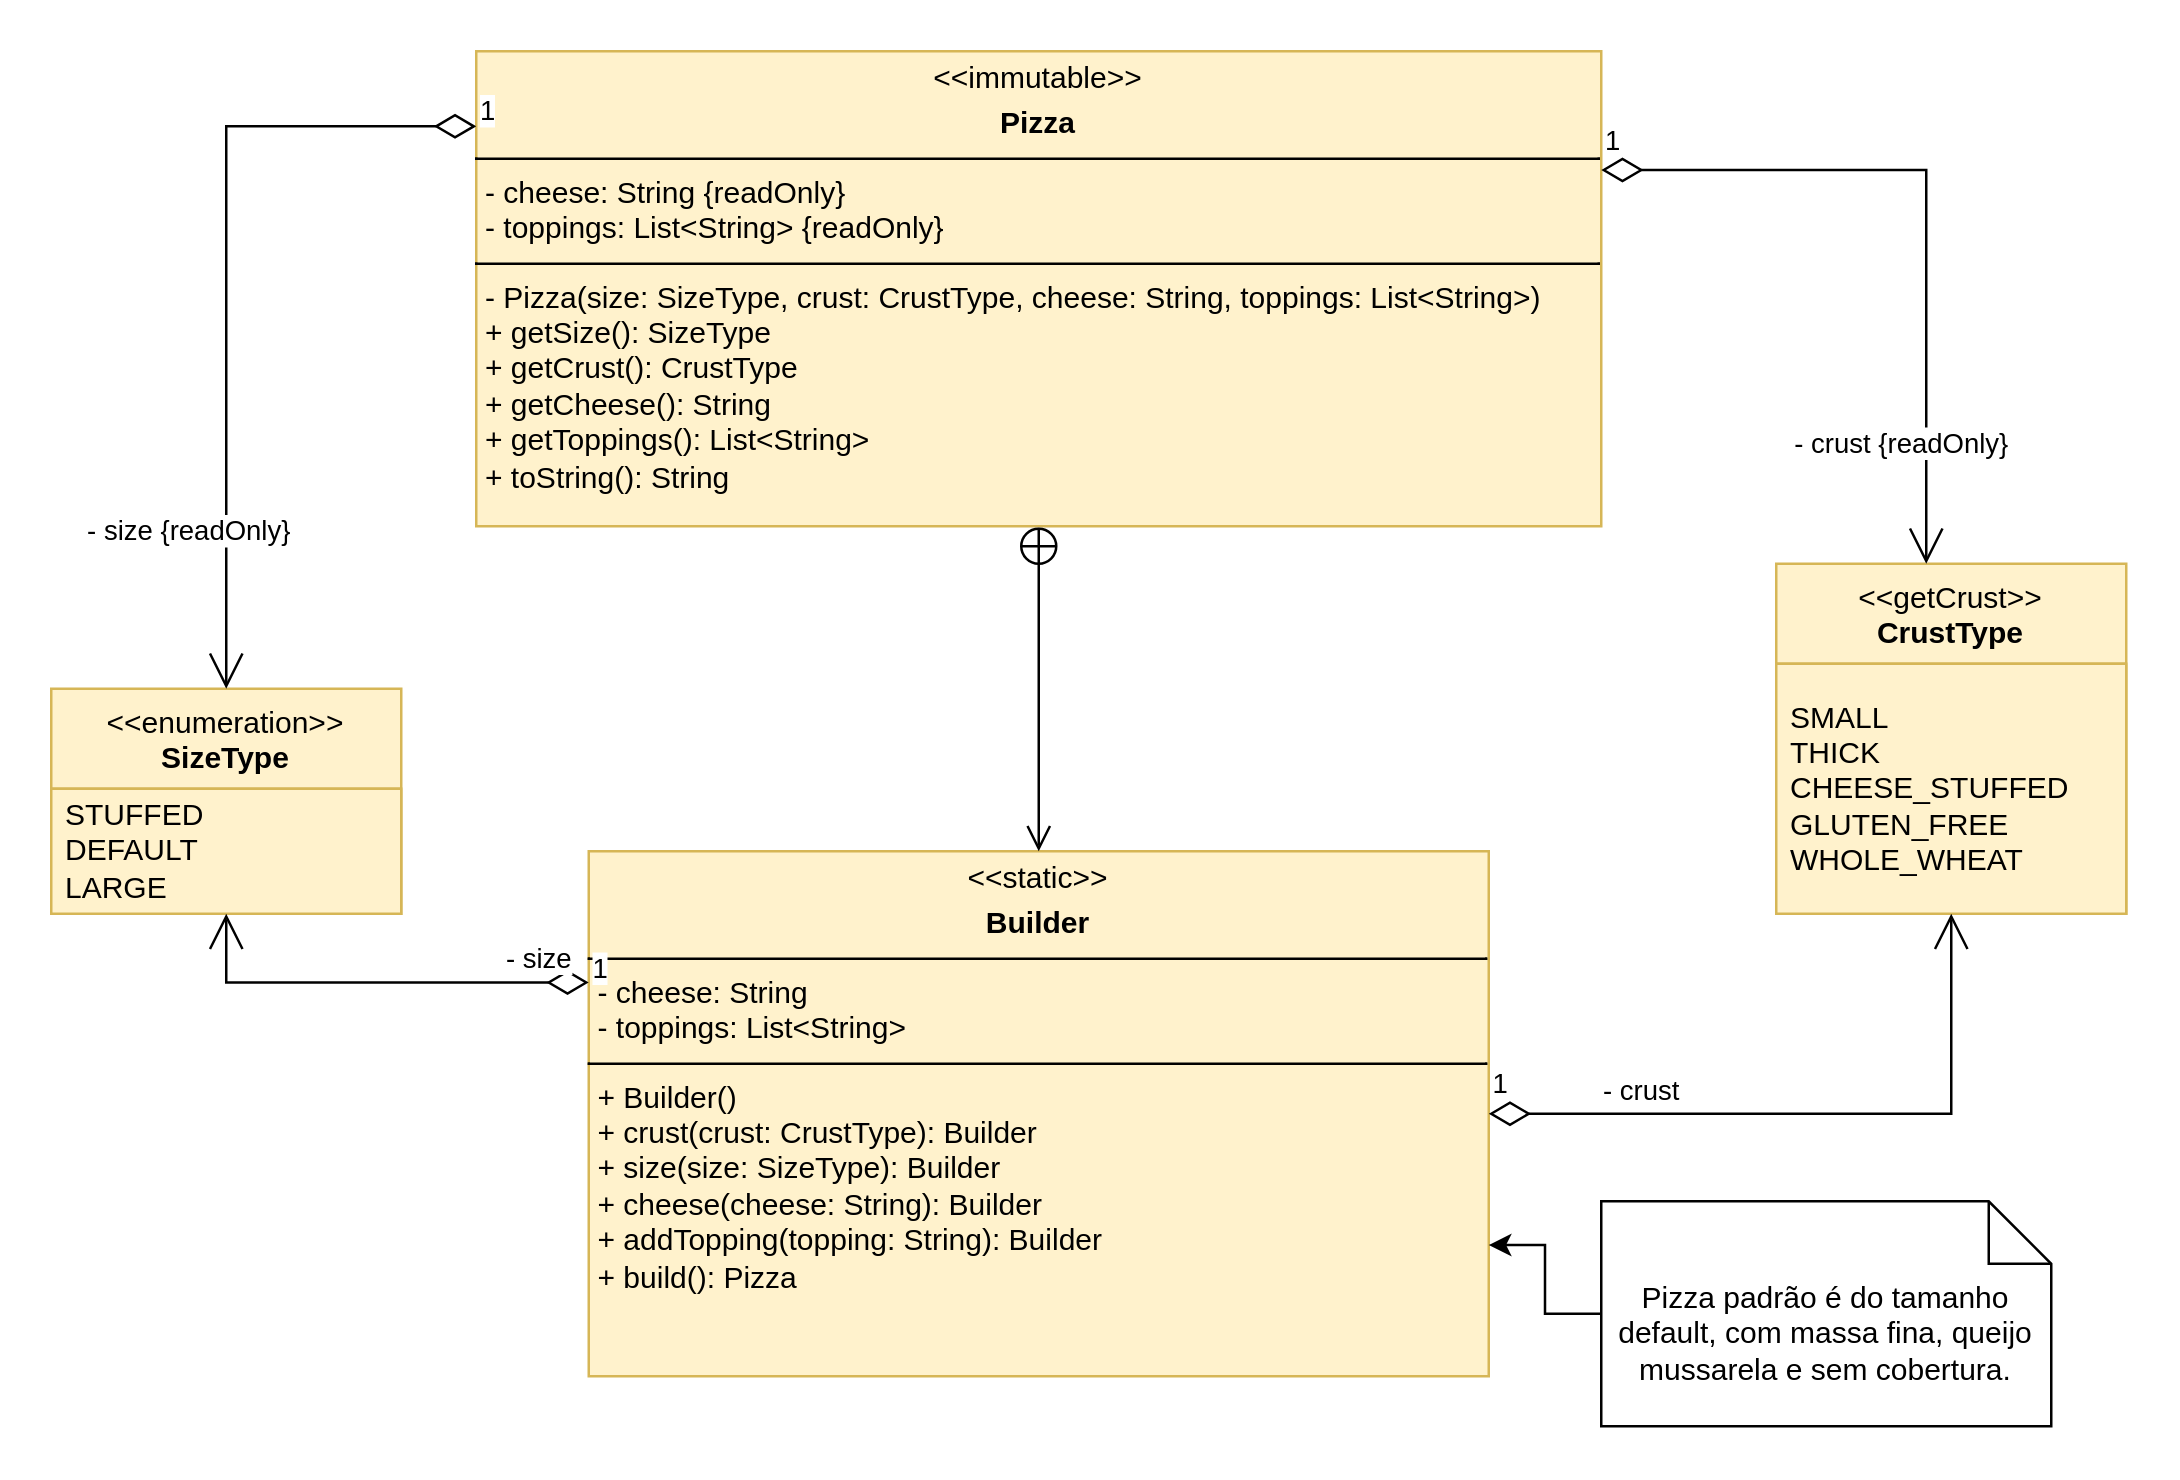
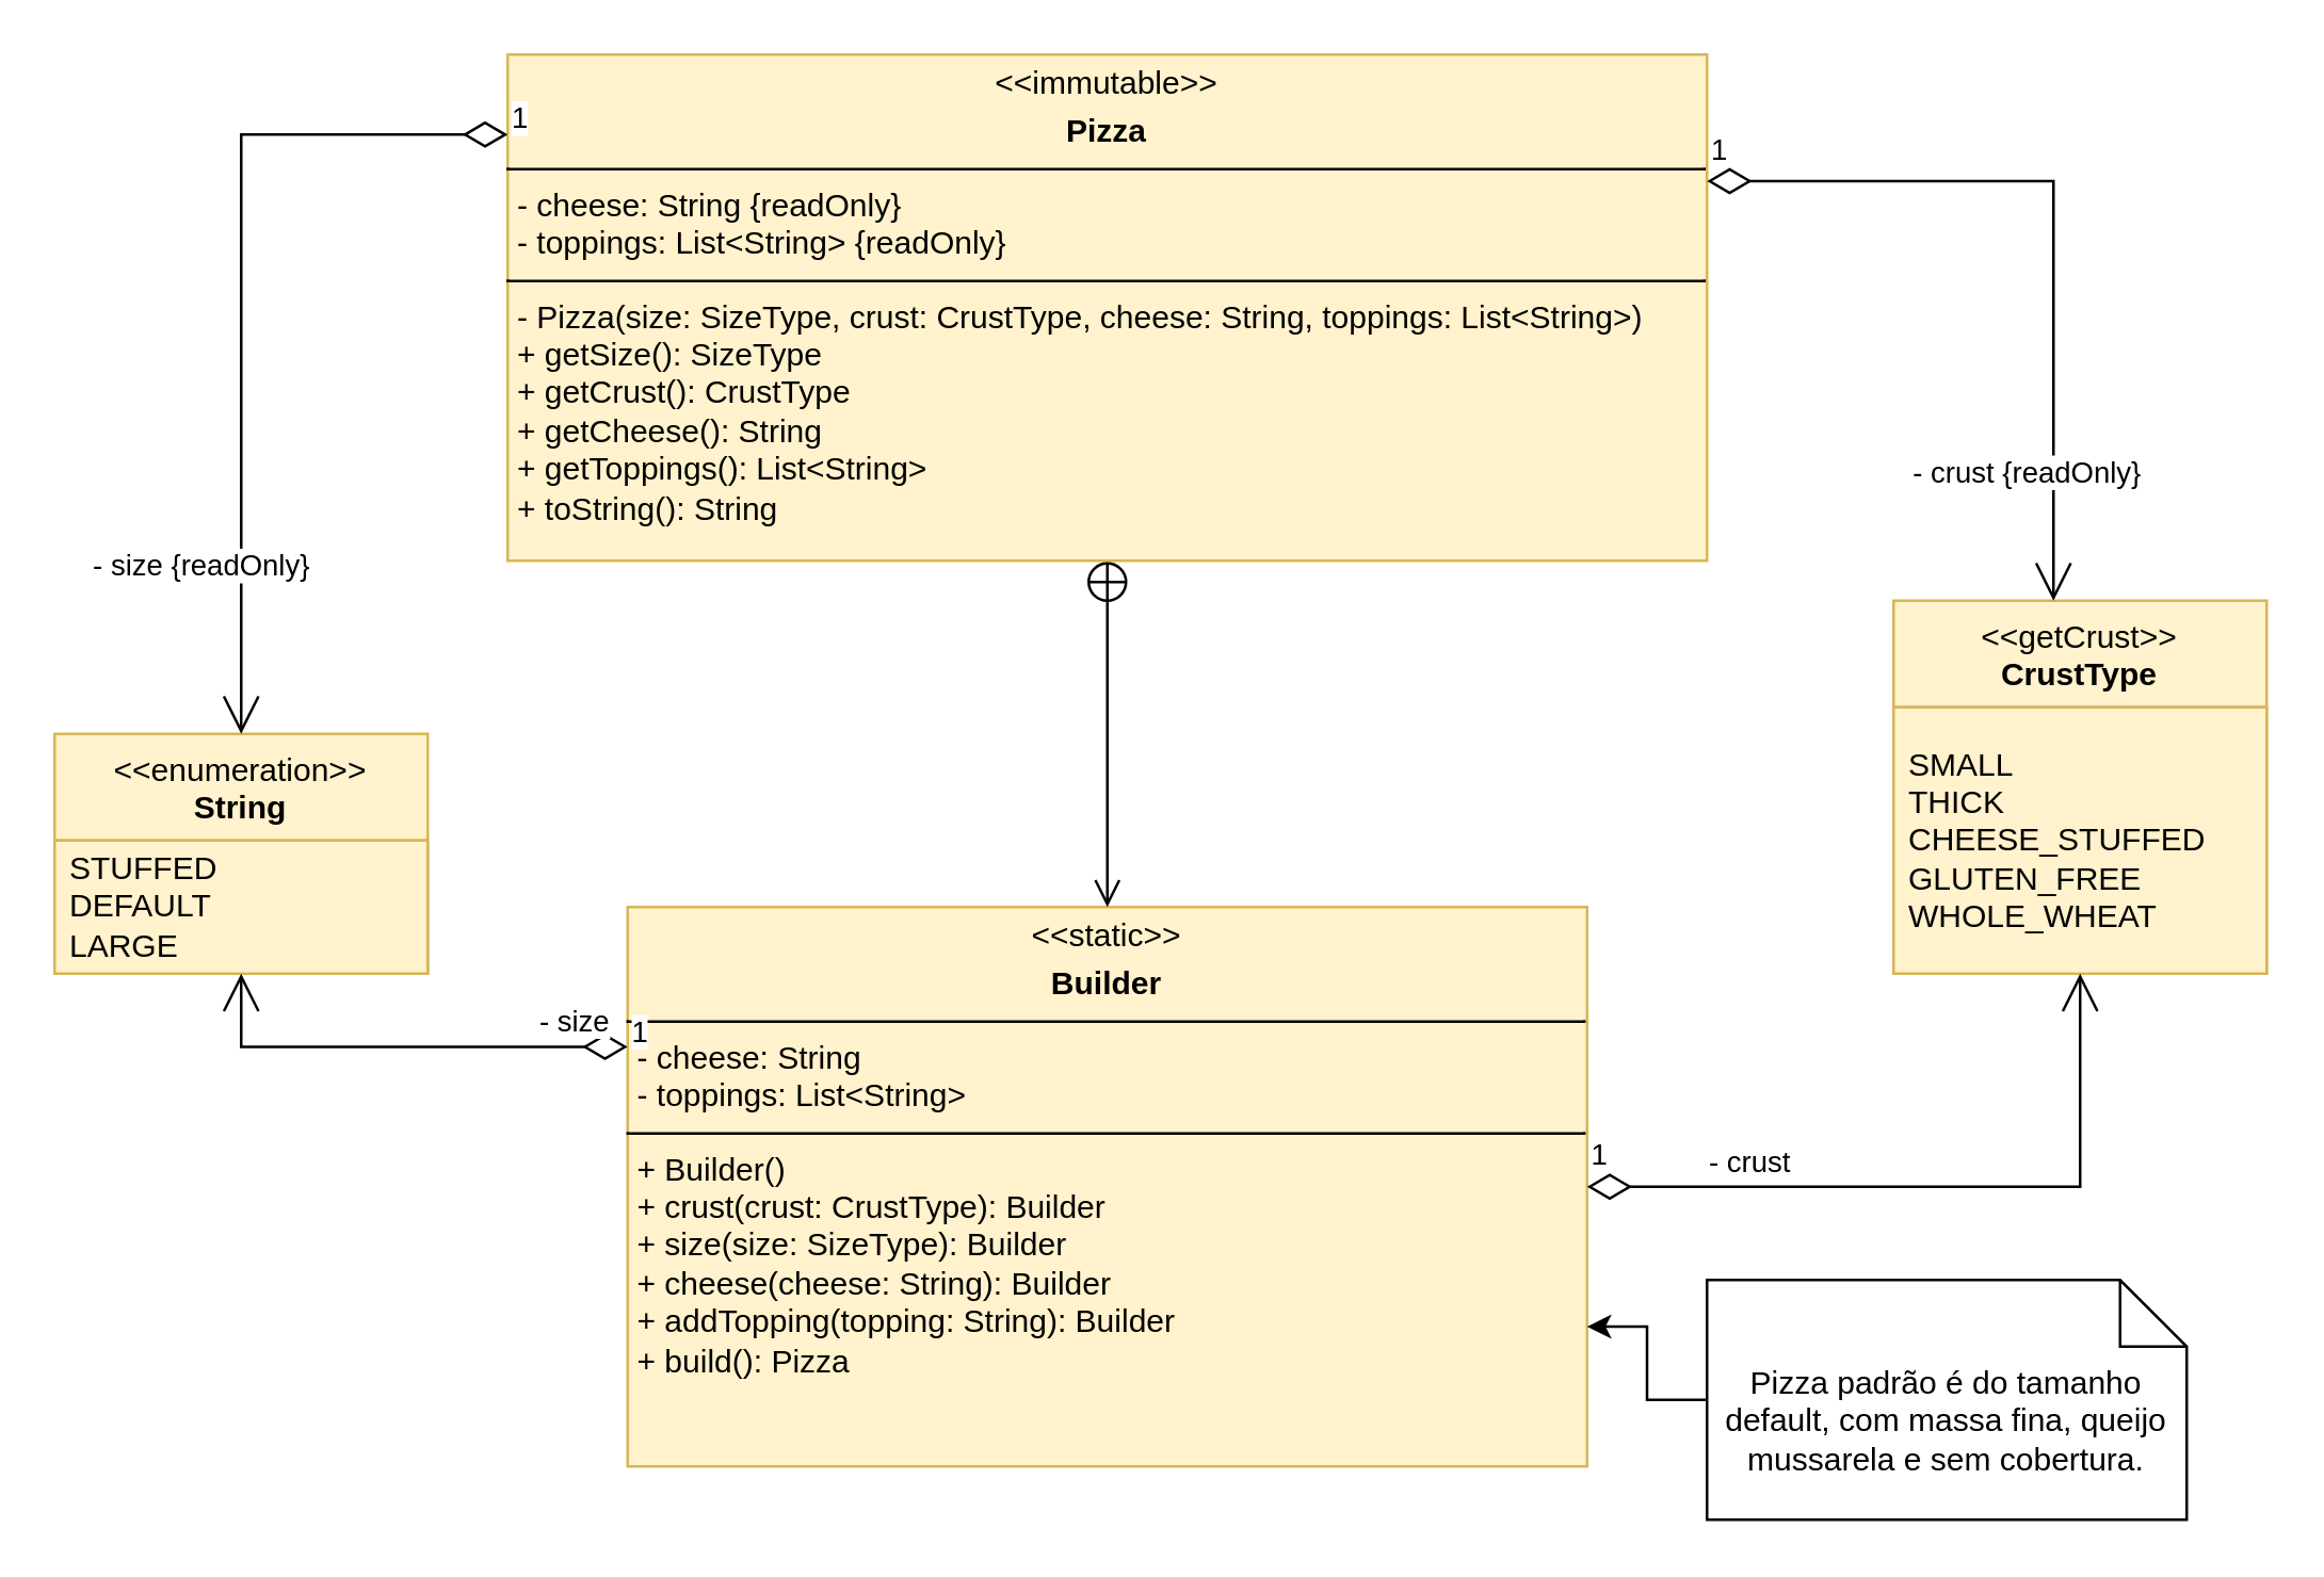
  <mxCell id="0" />
  <mxCell id="1" parent="0" />
  <mxCell id="2" value="&lt;p style=&quot;margin:0px;margin-top:4px;text-align:center;&quot;&gt;&amp;lt;&amp;lt;immutable&amp;gt;&amp;gt;&lt;b&gt;&lt;br&gt;&lt;/b&gt;&lt;/p&gt;&lt;p style=&quot;margin:0px;margin-top:4px;text-align:center;&quot;&gt;&lt;b&gt;Pizza&lt;/b&gt;&lt;/p&gt;&lt;hr size=&quot;1&quot; style=&quot;border-style:solid;&quot;&gt;&lt;p style=&quot;margin:0px;margin-left:4px;&quot;&gt;- cheese: String {readOnly}&lt;br&gt;&lt;/p&gt;&lt;p style=&quot;margin:0px;margin-left:4px;&quot;&gt;- toppings: List&amp;lt;String&amp;gt; {readOnly}&lt;/p&gt;&lt;hr size=&quot;1&quot; style=&quot;border-style:solid;&quot;&gt;&lt;p style=&quot;margin:0px;margin-left:4px;&quot;&gt;- Pizza(size: SizeType, crust: CrustType, cheese: String, toppings: List&amp;lt;String&amp;gt;)&lt;/p&gt;&lt;p style=&quot;margin:0px;margin-left:4px;&quot;&gt;+ getSize(): SizeType&lt;/p&gt;&lt;p style=&quot;margin:0px;margin-left:4px;&quot;&gt;+ getCrust(): CrustType&lt;/p&gt;&lt;p style=&quot;margin:0px;margin-left:4px;&quot;&gt;+ getCheese(): String&lt;/p&gt;&lt;p style=&quot;margin:0px;margin-left:4px;&quot;&gt;+ getToppings(): List&amp;lt;String&amp;gt;&lt;/p&gt;&lt;p style=&quot;margin:0px;margin-left:4px;&quot;&gt;+ toString(): String&lt;br&gt;&lt;/p&gt;" style="verticalAlign=top;align=left;overflow=fill;html=1;whiteSpace=wrap;fillColor=#fff2cc;strokeColor=#d6b656;" vertex="1" parent="1"><mxGeometry x="190" y="20" width="450" height="190" as="geometry" /></mxCell>
- <mxCell id="3" value="&lt;div&gt;&amp;lt;&amp;lt;enumeration&amp;gt;&amp;gt;&lt;b&gt;&lt;br&gt;&lt;/b&gt;&lt;/div&gt;&lt;div&gt;&lt;b&gt;SizeType&lt;/b&gt;&lt;/div&gt;" style="swimlane;fontStyle=0;align=center;verticalAlign=top;childLayout=stackLayout;horizontal=1;startSize=40;horizontalStack=0;resizeParent=1;resizeParentMax=0;resizeLast=0;collapsible=0;marginBottom=0;html=1;whiteSpace=wrap;fillColor=#fff2cc;strokeColor=#d6b656;" vertex="1" parent="1"><mxGeometry x="20" y="275" width="140" height="90" as="geometry" /></mxCell>
+ <mxCell id="3" value="&lt;div&gt;&amp;lt;&amp;lt;enumeration&amp;gt;&amp;gt;&lt;b&gt;&lt;br&gt;&lt;/b&gt;&lt;/div&gt;&lt;div&gt;&lt;b&gt;String&lt;/b&gt;&lt;/div&gt;" style="swimlane;fontStyle=0;align=center;verticalAlign=top;childLayout=stackLayout;horizontal=1;startSize=40;horizontalStack=0;resizeParent=1;resizeParentMax=0;resizeLast=0;collapsible=0;marginBottom=0;html=1;whiteSpace=wrap;fillColor=#fff2cc;strokeColor=#d6b656;" vertex="1" parent="1"><mxGeometry x="20" y="275" width="140" height="90" as="geometry" /></mxCell>
  <mxCell id="4" value="&lt;div&gt;STUFFED&lt;/div&gt;&lt;div&gt;DEFAULT&lt;/div&gt;&lt;div&gt;LARGE&lt;/div&gt;" style="text;html=1;strokeColor=#d6b656;fillColor=#fff2cc;align=left;verticalAlign=middle;spacingLeft=4;spacingRight=4;overflow=hidden;rotatable=0;points=[[0,0.5],[1,0.5]];portConstraint=eastwest;whiteSpace=wrap;" vertex="1" parent="3"><mxGeometry y="40" width="140" height="50" as="geometry" /></mxCell>
  <mxCell id="5" value="&amp;lt;&amp;lt;getCrust&amp;gt;&amp;gt;&lt;br&gt;&lt;b&gt;CrustType&lt;/b&gt;" style="swimlane;fontStyle=0;align=center;verticalAlign=top;childLayout=stackLayout;horizontal=1;startSize=40;horizontalStack=0;resizeParent=1;resizeParentMax=0;resizeLast=0;collapsible=0;marginBottom=0;html=1;whiteSpace=wrap;fillColor=#fff2cc;strokeColor=#d6b656;" vertex="1" parent="1"><mxGeometry x="710" y="225" width="140" height="140" as="geometry" /></mxCell>
  <mxCell id="6" value="&lt;div&gt;SMALL&lt;/div&gt;&lt;div&gt;THICK&lt;/div&gt;&lt;div&gt;CHEESE_STUFFED&lt;/div&gt;&lt;div&gt;GLUTEN_FREE&lt;/div&gt;&lt;div&gt;WHOLE_WHEAT&lt;br&gt;&lt;/div&gt;" style="text;html=1;strokeColor=#d6b656;fillColor=#fff2cc;align=left;verticalAlign=middle;spacingLeft=4;spacingRight=4;overflow=hidden;rotatable=0;points=[[0,0.5],[1,0.5]];portConstraint=eastwest;whiteSpace=wrap;" vertex="1" parent="5"><mxGeometry y="40" width="140" height="100" as="geometry" /></mxCell>
  <mxCell id="7" value="1" style="endArrow=open;html=1;endSize=12;startArrow=diamondThin;startSize=14;startFill=0;edgeStyle=orthogonalEdgeStyle;align=left;verticalAlign=bottom;rounded=0;exitX=1;exitY=0.25;exitDx=0;exitDy=0;" edge="1" parent="1" source="2" target="5"><mxGeometry x="-1" y="3" relative="1" as="geometry"><mxPoint x="460" y="70" as="sourcePoint" /><mxPoint x="620" y="70" as="targetPoint" /><Array as="points"><mxPoint x="770" y="68" /></Array></mxGeometry></mxCell>
  <mxCell id="8" value="- crust {readOnly}" style="edgeLabel;html=1;align=center;verticalAlign=middle;resizable=0;points=[];" vertex="1" connectable="0" parent="7"><mxGeometry x="0.75" y="-2" relative="1" as="geometry"><mxPoint x="-9" y="-13" as="offset" /></mxGeometry></mxCell>
  <mxCell id="9" value="1" style="endArrow=open;html=1;endSize=12;startArrow=diamondThin;startSize=14;startFill=0;edgeStyle=orthogonalEdgeStyle;align=left;verticalAlign=bottom;rounded=0;entryX=0.5;entryY=0;entryDx=0;entryDy=0;exitX=0;exitY=0.158;exitDx=0;exitDy=0;exitPerimeter=0;" edge="1" parent="1" source="2" target="3"><mxGeometry x="-1" y="3" relative="1" as="geometry"><mxPoint x="90" y="30" as="sourcePoint" /><mxPoint x="620" y="70" as="targetPoint" /></mxGeometry></mxCell>
  <mxCell id="10" value="- size {readOnly}" style="edgeLabel;html=1;align=center;verticalAlign=middle;resizable=0;points=[];" vertex="1" connectable="0" parent="9"><mxGeometry x="0.688" relative="1" as="geometry"><mxPoint x="-16" y="-12" as="offset" /></mxGeometry></mxCell>
  <mxCell id="11" value="&lt;p style=&quot;margin:0px;margin-top:4px;text-align:center;&quot;&gt;&amp;lt;&amp;lt;static&amp;gt;&amp;gt;&lt;b&gt;&lt;br&gt;&lt;/b&gt;&lt;/p&gt;&lt;p style=&quot;margin:0px;margin-top:4px;text-align:center;&quot;&gt;&lt;b&gt;Builder&lt;/b&gt;&lt;/p&gt;&lt;hr size=&quot;1&quot; style=&quot;border-style:solid;&quot;&gt;&lt;p style=&quot;margin:0px;margin-left:4px;&quot;&gt;- cheese: String&lt;br&gt;&lt;/p&gt;&lt;p style=&quot;margin:0px;margin-left:4px;&quot;&gt;- toppings: List&amp;lt;String&amp;gt;&lt;br&gt;&lt;/p&gt;&lt;p style=&quot;margin:0px;margin-left:4px;&quot;&gt;&lt;/p&gt;&lt;hr size=&quot;1&quot; style=&quot;border-style:solid;&quot;&gt;&lt;p style=&quot;margin:0px;margin-left:4px;&quot;&gt;+ Builder()&lt;/p&gt;&lt;p style=&quot;margin:0px;margin-left:4px;&quot;&gt;+ crust(crust: CrustType): Builder&lt;/p&gt;&lt;p style=&quot;margin:0px;margin-left:4px;&quot;&gt;+ size(size: SizeType): Builder&lt;/p&gt;&lt;p style=&quot;margin:0px;margin-left:4px;&quot;&gt;+ cheese(cheese: String): Builder&lt;/p&gt;&lt;p style=&quot;margin:0px;margin-left:4px;&quot;&gt;+ addTopping(topping: String): Builder&lt;/p&gt;&lt;p style=&quot;margin:0px;margin-left:4px;&quot;&gt;+ build(): Pizza&lt;br&gt;&lt;/p&gt;" style="verticalAlign=top;align=left;overflow=fill;html=1;whiteSpace=wrap;fillColor=#fff2cc;strokeColor=#d6b656;" vertex="1" parent="1"><mxGeometry x="235" y="340" width="360" height="210" as="geometry" /></mxCell>
  <mxCell id="12" value="1" style="endArrow=open;html=1;endSize=12;startArrow=diamondThin;startSize=14;startFill=0;edgeStyle=orthogonalEdgeStyle;align=left;verticalAlign=bottom;rounded=0;entryX=0.5;entryY=1;entryDx=0;entryDy=0;exitX=0;exitY=0.25;exitDx=0;exitDy=0;" edge="1" parent="1" source="11" target="3"><mxGeometry x="-1" y="3" relative="1" as="geometry"><mxPoint x="460" y="250" as="sourcePoint" /><mxPoint x="620" y="250" as="targetPoint" /></mxGeometry></mxCell>
  <mxCell id="13" value="- size" style="edgeLabel;html=1;align=center;verticalAlign=middle;resizable=0;points=[];" vertex="1" connectable="0" parent="12"><mxGeometry x="-0.502" relative="1" as="geometry"><mxPoint x="22" y="-10" as="offset" /></mxGeometry></mxCell>
  <mxCell id="14" value="" style="endArrow=open;startArrow=circlePlus;endFill=0;startFill=0;endSize=8;html=1;rounded=0;exitX=0.5;exitY=1;exitDx=0;exitDy=0;entryX=0.5;entryY=0;entryDx=0;entryDy=0;" edge="1" parent="1" source="2" target="11"><mxGeometry width="160" relative="1" as="geometry"><mxPoint x="460" y="250" as="sourcePoint" /><mxPoint x="620" y="250" as="targetPoint" /></mxGeometry></mxCell>
  <mxCell id="15" value="1" style="endArrow=open;html=1;endSize=12;startArrow=diamondThin;startSize=14;startFill=0;edgeStyle=orthogonalEdgeStyle;align=left;verticalAlign=bottom;rounded=0;entryX=0.5;entryY=1;entryDx=0;entryDy=0;exitX=1;exitY=0.5;exitDx=0;exitDy=0;" edge="1" parent="1" source="11" target="5"><mxGeometry x="-1" y="3" relative="1" as="geometry"><mxPoint x="460" y="250" as="sourcePoint" /><mxPoint x="620" y="250" as="targetPoint" /></mxGeometry></mxCell>
  <mxCell id="16" value="- crust" style="edgeLabel;html=1;align=center;verticalAlign=middle;resizable=0;points=[];" vertex="1" connectable="0" parent="15"><mxGeometry x="-0.31" y="-3" relative="1" as="geometry"><mxPoint x="-31" y="-13" as="offset" /></mxGeometry></mxCell>
  <mxCell id="17" style="edgeStyle=orthogonalEdgeStyle;rounded=0;orthogonalLoop=1;jettySize=auto;html=1;entryX=1;entryY=0.75;entryDx=0;entryDy=0;" edge="1" parent="1" source="18" target="11"><mxGeometry relative="1" as="geometry" /></mxCell>
  <mxCell id="18" value="Pizza padrão é do tamanho default, com massa fina, queijo mussarela e sem cobertura." style="shape=note2;boundedLbl=1;whiteSpace=wrap;html=1;size=25;verticalAlign=top;align=center;" vertex="1" parent="1"><mxGeometry x="640" y="480" width="180" height="90" as="geometry" /></mxCell>
